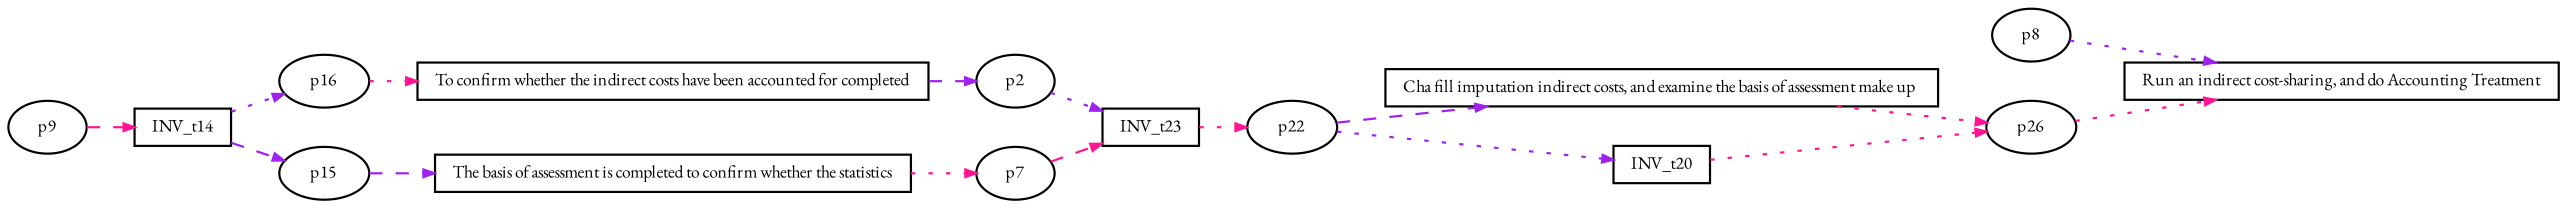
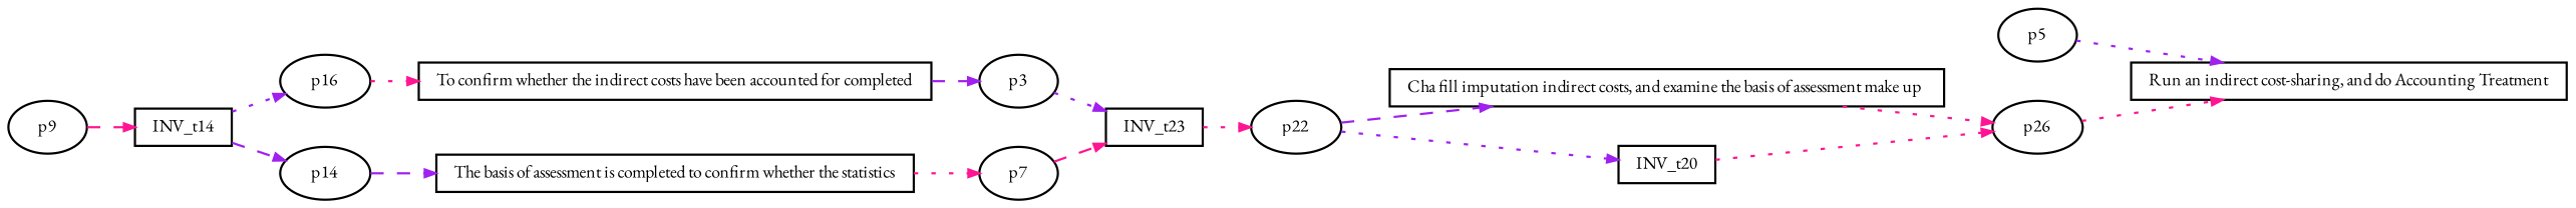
  digraph {
    fontname="EB Garamond"
    fontsize=8
    rankdir=LR
    ranksep=.3
    remincross=true
    node [fontname="EB Garamond" fontsize=8 shape=oval]
    edge [arrowsize=0.5 color=deeppink fontname="EB Garamond" style=dotted]
    n1 [height=.2 label="Cha fill imputation indirect costs, and examine the basis of assessment make up " shape=box width=.2]
    n2 [height=.2 label=p26 width=.2]
    n3 [height=.2 label="Run an indirect cost-sharing, and do Accounting Treatment" shape=box width=.2]
    n4 [height=.2 label="To confirm whether the indirect costs have been accounted for completed" shape=box width=.2]
-   n5 [height=.2 label=p2 width=.2]
+   n5 [height=.2 label=p3 width=.2]
    n6 [height=.2 label=INV_t23 shape=box width=.2]
-   n7 [height=.2 label=p8 width=.2]
+   n7 [height=.2 label=p5 width=.2]
    n8 [height=.2 label="The basis of assessment is completed to confirm whether the statistics" shape=box width=.2]
    n9 [height=.2 label=p7 width=.2]
    n10 [height=.2 label=INV_t14 shape=box width=.2]
    n11 [height=.2 label=p16 width=.2]
-   n12 [height=.2 label=p15 width=.2]
+   n12 [height=.2 label=p14 width=.2]
    n13 [height=.2 label=INV_t20 shape=box width=.2]
    n14 [height=.2 label=p22 width=.2]
    n15 [height=.2 label=p9 width=.2]
    n1 -> n2
    n2 -> n3
    n4 -> n5 [color=purple style=dashed]
    n5 -> n6 [color=purple]
    n6 -> n14
    n7 -> n3 [color=purple]
    n8 -> n9
    n9 -> n6 [style=dashed]
    n10 -> n11 [color=purple]
    n10 -> n12 [color=purple style=dashed]
    n11 -> n4
    n12 -> n8 [color=purple style=dashed]
    n13 -> n2
    n14 -> n1 [color=purple style=dashed]
    n14 -> n13 [color=purple]
    n15 -> n10 [style=dashed]
  }
